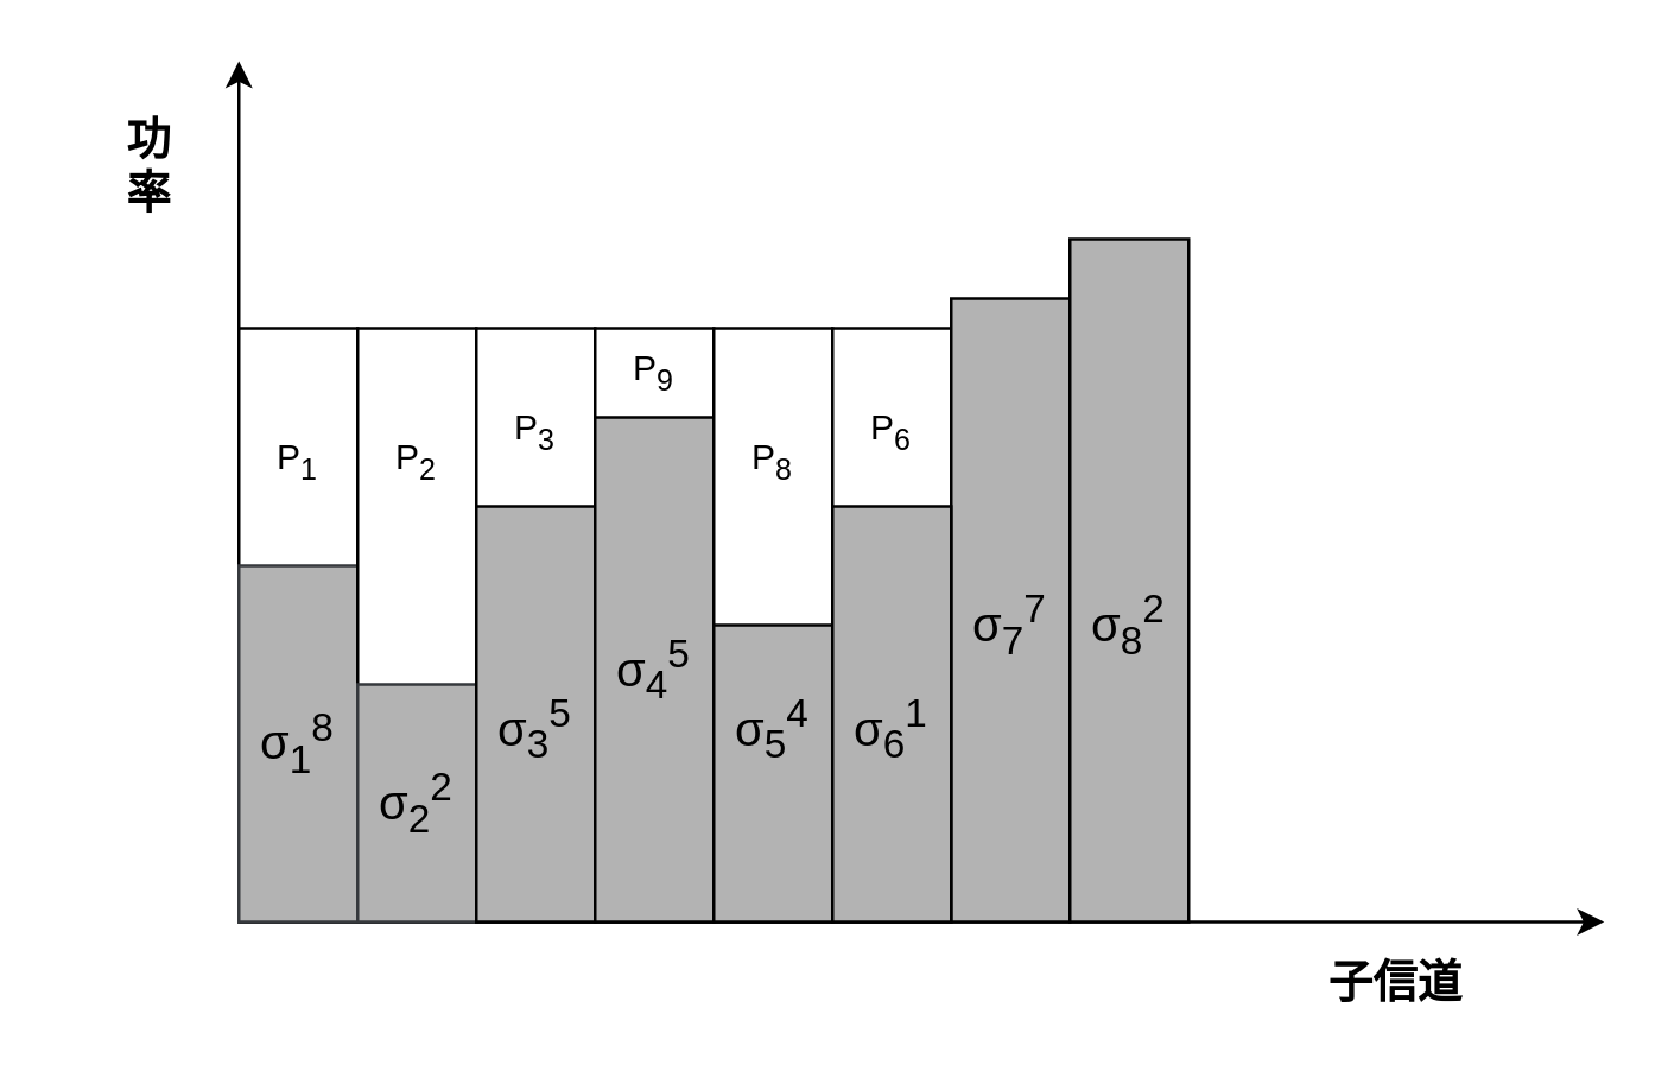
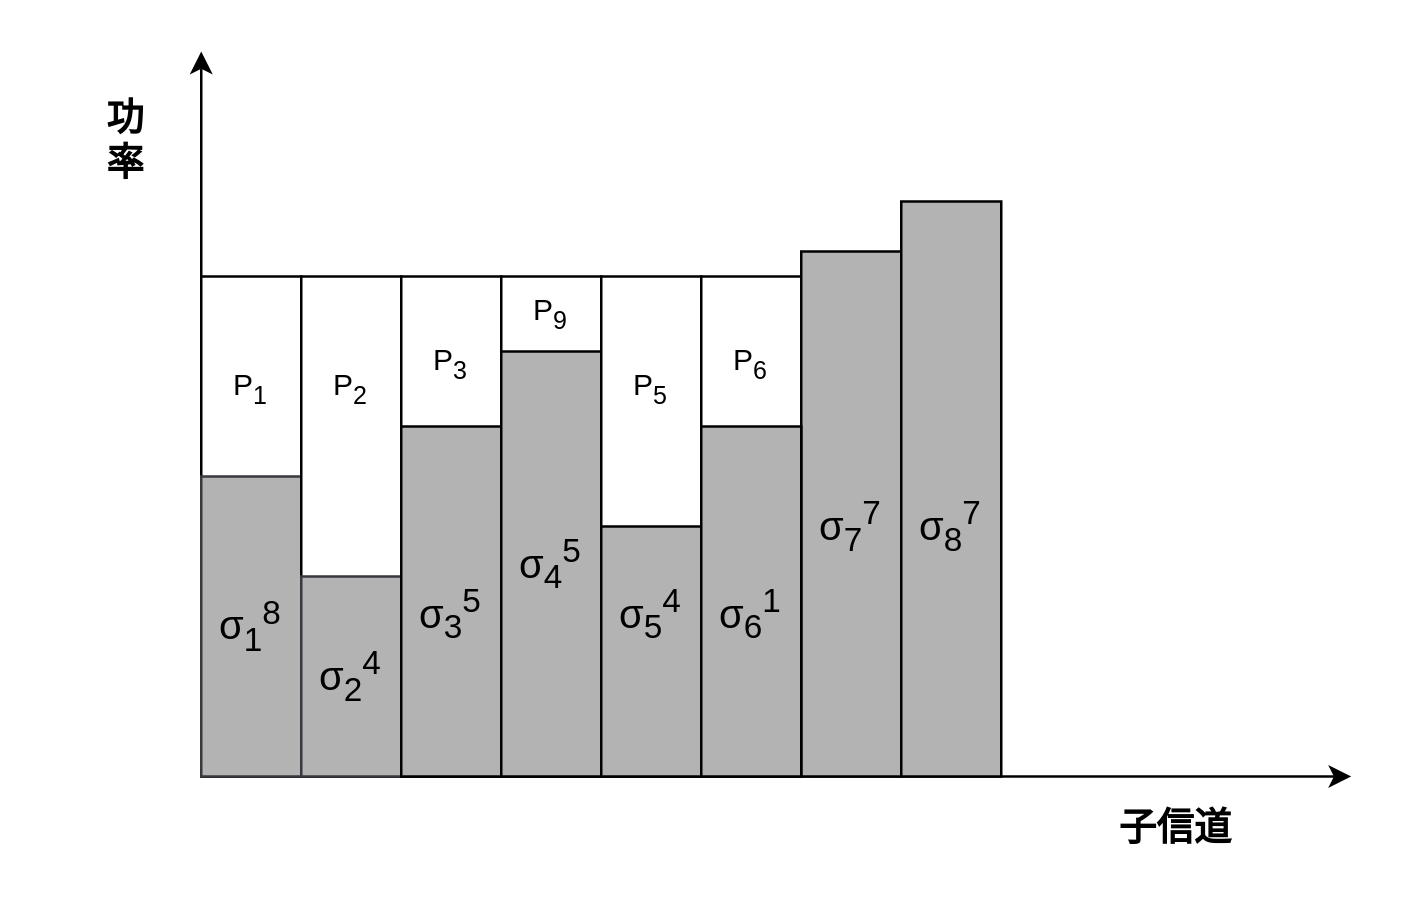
  <mxCell id="0" />
  <mxCell id="1" parent="0" />
  <mxCell id="2" value="" style="endArrow=classic;html=1;rounded=0;" edge="1" parent="1"><mxGeometry width="50" height="50" relative="1" as="geometry"><mxPoint x="80" y="310" as="sourcePoint" /><mxPoint x="540" y="310" as="targetPoint" /></mxGeometry></mxCell>
  <mxCell id="3" value="" style="endArrow=classic;html=1;rounded=0;" edge="1" parent="1"><mxGeometry width="50" height="50" relative="1" as="geometry"><mxPoint x="80" y="310" as="sourcePoint" /><mxPoint x="80" y="20" as="targetPoint" /></mxGeometry></mxCell>
  <mxCell id="4" value="" style="rounded=0;whiteSpace=wrap;html=1;glass=0;sketch=0;" vertex="1" parent="1"><mxGeometry x="80" y="110" width="40" height="200" as="geometry" /></mxCell>
  <mxCell id="5" value="" style="rounded=0;whiteSpace=wrap;html=1;shadow=0;glass=0;sketch=0;strokeWidth=1;fillColor=#B3B3B3;strokeColor=#36393d;" vertex="1" parent="1"><mxGeometry x="80" y="190" width="40" height="120" as="geometry" /></mxCell>
  <mxCell id="6" value="&lt;span style=&quot;font-size: 12pt&quot;&gt;σ&lt;span lang=&quot;EN-US&quot;&gt;&lt;sub&gt;1&lt;/sub&gt;&lt;sup&gt;8&lt;/sup&gt;&lt;/span&gt;&lt;/span&gt;" style="text;html=1;strokeColor=none;fillColor=none;align=center;verticalAlign=middle;whiteSpace=wrap;rounded=0;shadow=0;glass=0;sketch=0;" vertex="1" parent="1"><mxGeometry x="70" y="235" width="60" height="30" as="geometry" /></mxCell>
  <mxCell id="7" value="P&lt;sub&gt;1&lt;/sub&gt;" style="text;html=1;strokeColor=none;fillColor=none;align=center;verticalAlign=middle;whiteSpace=wrap;rounded=0;shadow=0;glass=0;sketch=0;" vertex="1" parent="1"><mxGeometry x="70" y="140" width="60" height="30" as="geometry" /></mxCell>
  <mxCell id="8" value="" style="rounded=0;whiteSpace=wrap;html=1;shadow=0;glass=0;sketch=0;strokeWidth=1;fillColor=default;gradientColor=none;" vertex="1" parent="1"><mxGeometry x="120" y="110" width="40" height="200" as="geometry" /></mxCell>
  <mxCell id="9" value="" style="rounded=0;whiteSpace=wrap;html=1;shadow=0;glass=0;sketch=0;strokeWidth=1;fillColor=#B3B3B3;strokeColor=#36393d;" vertex="1" parent="1"><mxGeometry x="120" y="230" width="40" height="80" as="geometry" /></mxCell>
- <mxCell id="10" value="&lt;span style=&quot;font-size: 12pt&quot;&gt;σ&lt;sub&gt;2&lt;/sub&gt;&lt;span lang=&quot;EN-US&quot;&gt;&lt;sup&gt;2&lt;/sup&gt;&lt;/span&gt;&lt;/span&gt;" style="text;html=1;strokeColor=none;fillColor=none;align=center;verticalAlign=middle;whiteSpace=wrap;rounded=0;shadow=0;glass=0;sketch=0;" vertex="1" parent="1"><mxGeometry x="110" y="255" width="60" height="30" as="geometry" /></mxCell>
+ <mxCell id="10" value="&lt;span style=&quot;font-size: 12pt&quot;&gt;σ&lt;sub&gt;2&lt;/sub&gt;&lt;span lang=&quot;EN-US&quot;&gt;&lt;sup&gt;4&lt;/sup&gt;&lt;/span&gt;&lt;/span&gt;" style="text;html=1;strokeColor=none;fillColor=none;align=center;verticalAlign=middle;whiteSpace=wrap;rounded=0;shadow=0;glass=0;sketch=0;" vertex="1" parent="1"><mxGeometry x="110" y="255" width="60" height="30" as="geometry" /></mxCell>
  <mxCell id="11" value="P&lt;sub&gt;2&lt;/sub&gt;" style="text;html=1;strokeColor=none;fillColor=none;align=center;verticalAlign=middle;whiteSpace=wrap;rounded=0;shadow=0;glass=0;sketch=0;" vertex="1" parent="1"><mxGeometry x="110" y="140" width="60" height="30" as="geometry" /></mxCell>
  <mxCell id="12" value="" style="rounded=0;whiteSpace=wrap;html=1;shadow=0;glass=0;sketch=0;strokeWidth=1;fillColor=#FFFFFF;gradientColor=none;" vertex="1" parent="1"><mxGeometry x="160" y="110" width="40" height="200" as="geometry" /></mxCell>
  <mxCell id="13" value="" style="rounded=0;whiteSpace=wrap;html=1;shadow=0;glass=0;sketch=0;strokeWidth=1;fillColor=#B3B3B3;gradientColor=none;" vertex="1" parent="1"><mxGeometry x="160" y="170" width="40" height="140" as="geometry" /></mxCell>
  <mxCell id="14" value="&lt;span style=&quot;font-size: 12pt&quot;&gt;σ&lt;sub&gt;3&lt;/sub&gt;&lt;span lang=&quot;EN-US&quot;&gt;&lt;sup&gt;5&lt;/sup&gt;&lt;/span&gt;&lt;/span&gt;" style="text;html=1;strokeColor=none;fillColor=none;align=center;verticalAlign=middle;whiteSpace=wrap;rounded=0;shadow=0;glass=0;sketch=0;" vertex="1" parent="1"><mxGeometry x="150" y="230" width="60" height="30" as="geometry" /></mxCell>
  <mxCell id="15" value="P&lt;sub&gt;3&lt;/sub&gt;" style="text;html=1;strokeColor=none;fillColor=none;align=center;verticalAlign=middle;whiteSpace=wrap;rounded=0;shadow=0;glass=0;sketch=0;" vertex="1" parent="1"><mxGeometry x="150" y="130" width="60" height="30" as="geometry" /></mxCell>
  <mxCell id="16" value="" style="rounded=0;whiteSpace=wrap;html=1;shadow=0;glass=0;sketch=0;strokeWidth=1;fillColor=#FFFFFF;gradientColor=none;" vertex="1" parent="1"><mxGeometry x="200" y="110" width="40" height="200" as="geometry" /></mxCell>
  <mxCell id="17" value="" style="rounded=0;whiteSpace=wrap;html=1;shadow=0;glass=0;sketch=0;strokeWidth=1;fillColor=#B3B3B3;gradientColor=none;" vertex="1" parent="1"><mxGeometry x="200" y="140" width="40" height="170" as="geometry" /></mxCell>
  <mxCell id="18" value="P&lt;sub&gt;9&lt;/sub&gt;" style="text;html=1;strokeColor=none;fillColor=none;align=center;verticalAlign=middle;whiteSpace=wrap;rounded=0;shadow=0;glass=0;sketch=0;" vertex="1" parent="1"><mxGeometry x="190" y="110" width="60" height="30" as="geometry" /></mxCell>
  <mxCell id="19" value="&lt;span style=&quot;font-size: 12pt&quot;&gt;σ&lt;sub&gt;4&lt;/sub&gt;&lt;span lang=&quot;EN-US&quot;&gt;&lt;sup&gt;5&lt;/sup&gt;&lt;/span&gt;&lt;/span&gt;" style="text;html=1;strokeColor=none;fillColor=none;align=center;verticalAlign=middle;whiteSpace=wrap;rounded=0;shadow=0;glass=0;sketch=0;" vertex="1" parent="1"><mxGeometry x="190" y="210" width="60" height="30" as="geometry" /></mxCell>
  <mxCell id="20" value="" style="rounded=0;whiteSpace=wrap;html=1;shadow=0;glass=0;sketch=0;strokeWidth=1;fillColor=#FFFFFF;gradientColor=none;" vertex="1" parent="1"><mxGeometry x="240" y="110" width="40" height="200" as="geometry" /></mxCell>
  <mxCell id="21" value="" style="rounded=0;whiteSpace=wrap;html=1;shadow=0;glass=0;sketch=0;strokeWidth=1;fillColor=#FFFFFF;gradientColor=none;" vertex="1" parent="1"><mxGeometry x="280" y="110" width="40" height="200" as="geometry" /></mxCell>
  <mxCell id="22" value="" style="rounded=0;whiteSpace=wrap;html=1;shadow=0;glass=0;sketch=0;strokeWidth=1;fillColor=#B3B3B3;gradientColor=none;" vertex="1" parent="1"><mxGeometry x="320" y="100" width="40" height="210" as="geometry" /></mxCell>
  <mxCell id="23" value="" style="rounded=0;whiteSpace=wrap;html=1;shadow=0;glass=0;sketch=0;strokeWidth=1;fillColor=#B3B3B3;gradientColor=none;" vertex="1" parent="1"><mxGeometry x="360" y="80" width="40" height="230" as="geometry" /></mxCell>
  <mxCell id="24" value="" style="rounded=0;whiteSpace=wrap;html=1;shadow=0;glass=0;sketch=0;strokeWidth=1;fillColor=#B3B3B3;gradientColor=none;" vertex="1" parent="1"><mxGeometry x="240" y="210" width="40" height="100" as="geometry" /></mxCell>
  <mxCell id="25" value="" style="rounded=0;whiteSpace=wrap;html=1;shadow=0;glass=0;sketch=0;strokeWidth=1;fillColor=#B3B3B3;gradientColor=none;" vertex="1" parent="1"><mxGeometry x="280" y="170" width="40" height="140" as="geometry" /></mxCell>
- <mxCell id="26" value="P&lt;sub&gt;8&lt;/sub&gt;" style="text;html=1;strokeColor=none;fillColor=none;align=center;verticalAlign=middle;whiteSpace=wrap;rounded=0;shadow=0;glass=0;sketch=0;" vertex="1" parent="1"><mxGeometry x="230" y="140" width="60" height="30" as="geometry" /></mxCell>
+ <mxCell id="26" value="P&lt;sub&gt;5&lt;/sub&gt;" style="text;html=1;strokeColor=none;fillColor=none;align=center;verticalAlign=middle;whiteSpace=wrap;rounded=0;shadow=0;glass=0;sketch=0;" vertex="1" parent="1"><mxGeometry x="230" y="140" width="60" height="30" as="geometry" /></mxCell>
  <mxCell id="27" value="&lt;span style=&quot;font-size: 12pt&quot;&gt;σ&lt;sub&gt;5&lt;/sub&gt;&lt;span lang=&quot;EN-US&quot;&gt;&lt;sup&gt;4&lt;/sup&gt;&lt;/span&gt;&lt;/span&gt;" style="text;html=1;strokeColor=none;fillColor=none;align=center;verticalAlign=middle;whiteSpace=wrap;rounded=0;shadow=0;glass=0;sketch=0;" vertex="1" parent="1"><mxGeometry x="230" y="230" width="60" height="30" as="geometry" /></mxCell>
  <mxCell id="28" value="&lt;span style=&quot;font-size: 12pt&quot;&gt;σ&lt;sub&gt;6&lt;/sub&gt;&lt;span lang=&quot;EN-US&quot;&gt;&lt;sup&gt;1&lt;/sup&gt;&lt;/span&gt;&lt;/span&gt;" style="text;html=1;strokeColor=none;fillColor=none;align=center;verticalAlign=middle;whiteSpace=wrap;rounded=0;shadow=0;glass=0;sketch=0;" vertex="1" parent="1"><mxGeometry x="270" y="230" width="60" height="30" as="geometry" /></mxCell>
  <mxCell id="29" value="P&lt;sub&gt;6&lt;/sub&gt;" style="text;html=1;strokeColor=none;fillColor=none;align=center;verticalAlign=middle;whiteSpace=wrap;rounded=0;shadow=0;glass=0;sketch=0;" vertex="1" parent="1"><mxGeometry x="270" y="130" width="60" height="30" as="geometry" /></mxCell>
  <mxCell id="30" value="&lt;span style=&quot;font-size: 12pt&quot;&gt;σ&lt;sub&gt;7&lt;/sub&gt;&lt;span lang=&quot;EN-US&quot;&gt;&lt;sup&gt;7&lt;/sup&gt;&lt;/span&gt;&lt;/span&gt;" style="text;html=1;strokeColor=none;fillColor=none;align=center;verticalAlign=middle;whiteSpace=wrap;rounded=0;shadow=0;glass=0;sketch=0;" vertex="1" parent="1"><mxGeometry x="310" y="195" width="60" height="30" as="geometry" /></mxCell>
- <mxCell id="31" value="&lt;span style=&quot;font-size: 12pt&quot;&gt;σ&lt;sub&gt;8&lt;/sub&gt;&lt;span lang=&quot;EN-US&quot;&gt;&lt;sup&gt;2&lt;/sup&gt;&lt;/span&gt;&lt;/span&gt;" style="text;html=1;strokeColor=none;fillColor=none;align=center;verticalAlign=middle;whiteSpace=wrap;rounded=0;shadow=0;glass=0;sketch=0;" vertex="1" parent="1"><mxGeometry x="350" y="195" width="60" height="30" as="geometry" /></mxCell>
+ <mxCell id="31" value="&lt;span style=&quot;font-size: 12pt&quot;&gt;σ&lt;sub&gt;8&lt;/sub&gt;&lt;span lang=&quot;EN-US&quot;&gt;&lt;sup&gt;7&lt;/sup&gt;&lt;/span&gt;&lt;/span&gt;" style="text;html=1;strokeColor=none;fillColor=none;align=center;verticalAlign=middle;whiteSpace=wrap;rounded=0;shadow=0;glass=0;sketch=0;" vertex="1" parent="1"><mxGeometry x="350" y="195" width="60" height="30" as="geometry" /></mxCell>
  <mxCell id="32" value="&lt;h4 style=&quot;font-size: 15px&quot;&gt;功&lt;br&gt;率&lt;/h4&gt;" style="text;html=1;strokeColor=none;fillColor=none;align=center;verticalAlign=middle;whiteSpace=wrap;rounded=0;shadow=0;glass=0;sketch=0;rotation=0;" vertex="1" parent="1"><mxGeometry x="20" y="40" width="60" height="30" as="geometry" /></mxCell>
  <mxCell id="33" value="&lt;h4&gt;子信道&lt;/h4&gt;" style="text;html=1;strokeColor=none;fillColor=none;align=center;verticalAlign=middle;whiteSpace=wrap;rounded=0;shadow=0;glass=0;sketch=0;fontSize=15;" vertex="1" parent="1"><mxGeometry x="440" y="315" width="60" height="30" as="geometry" /></mxCell>
